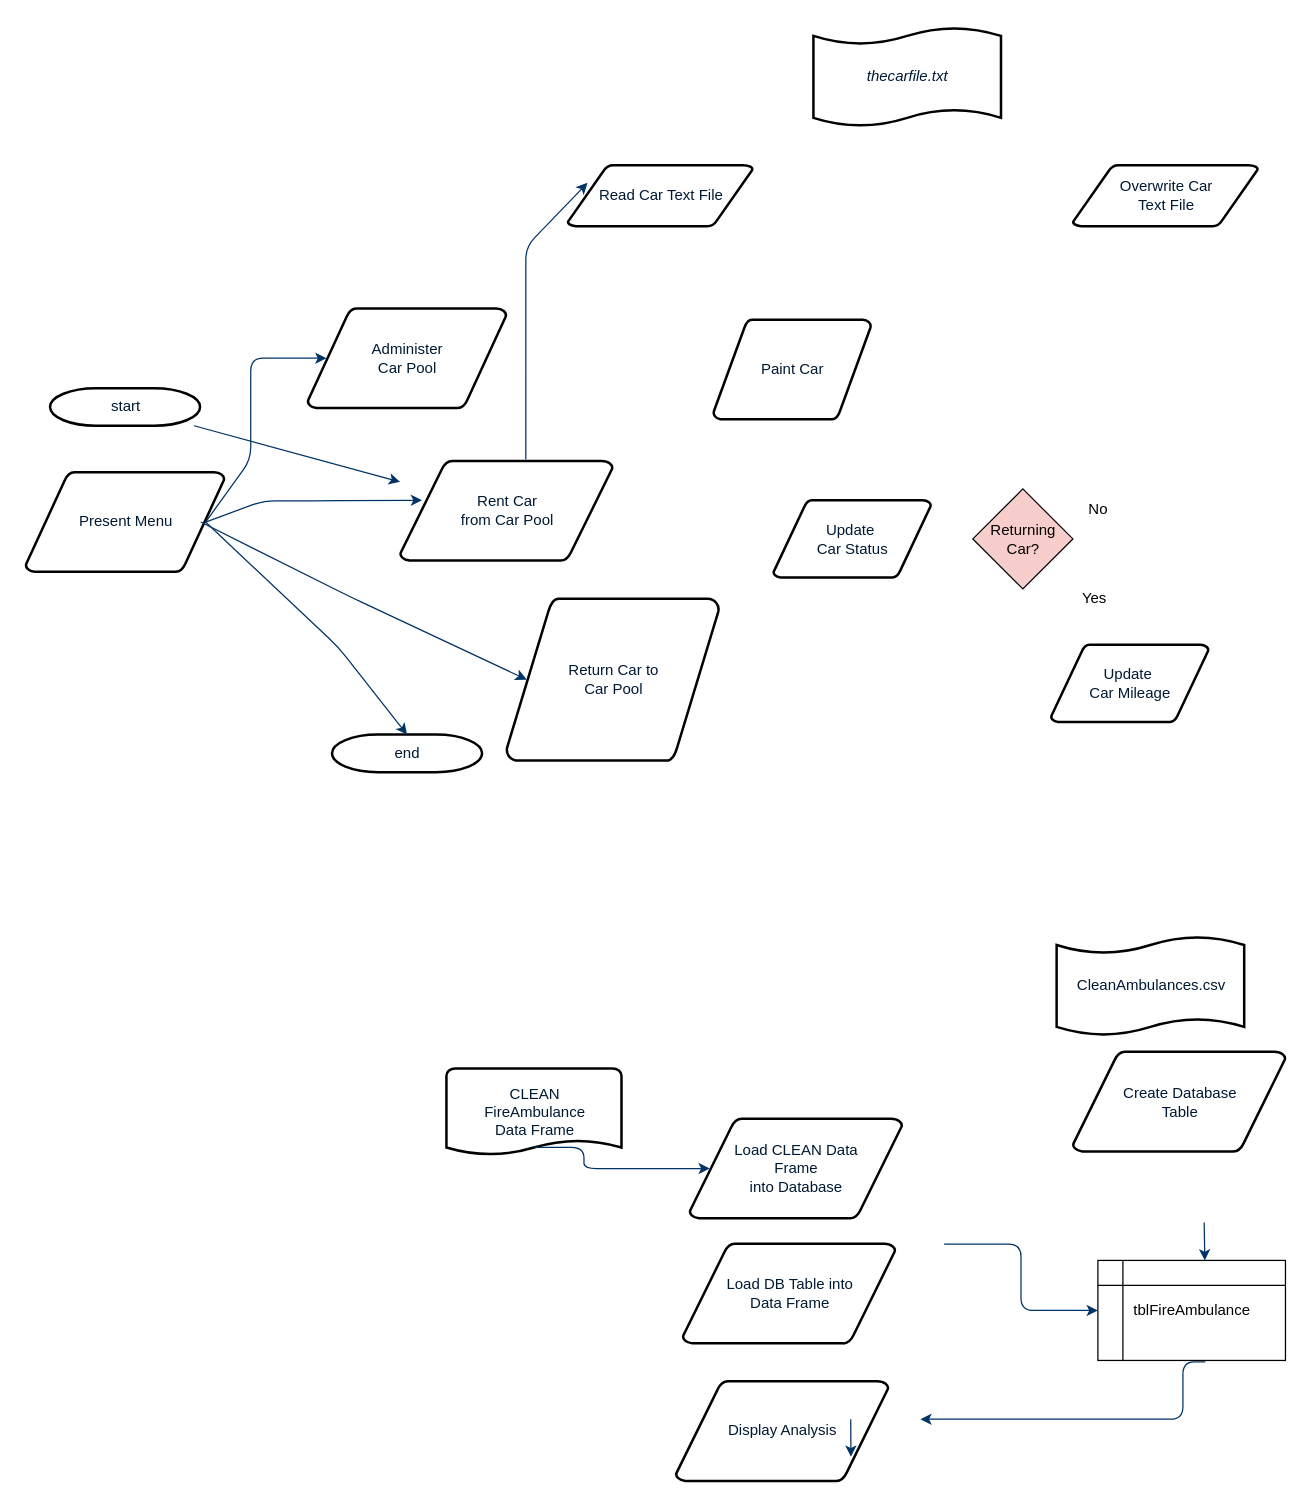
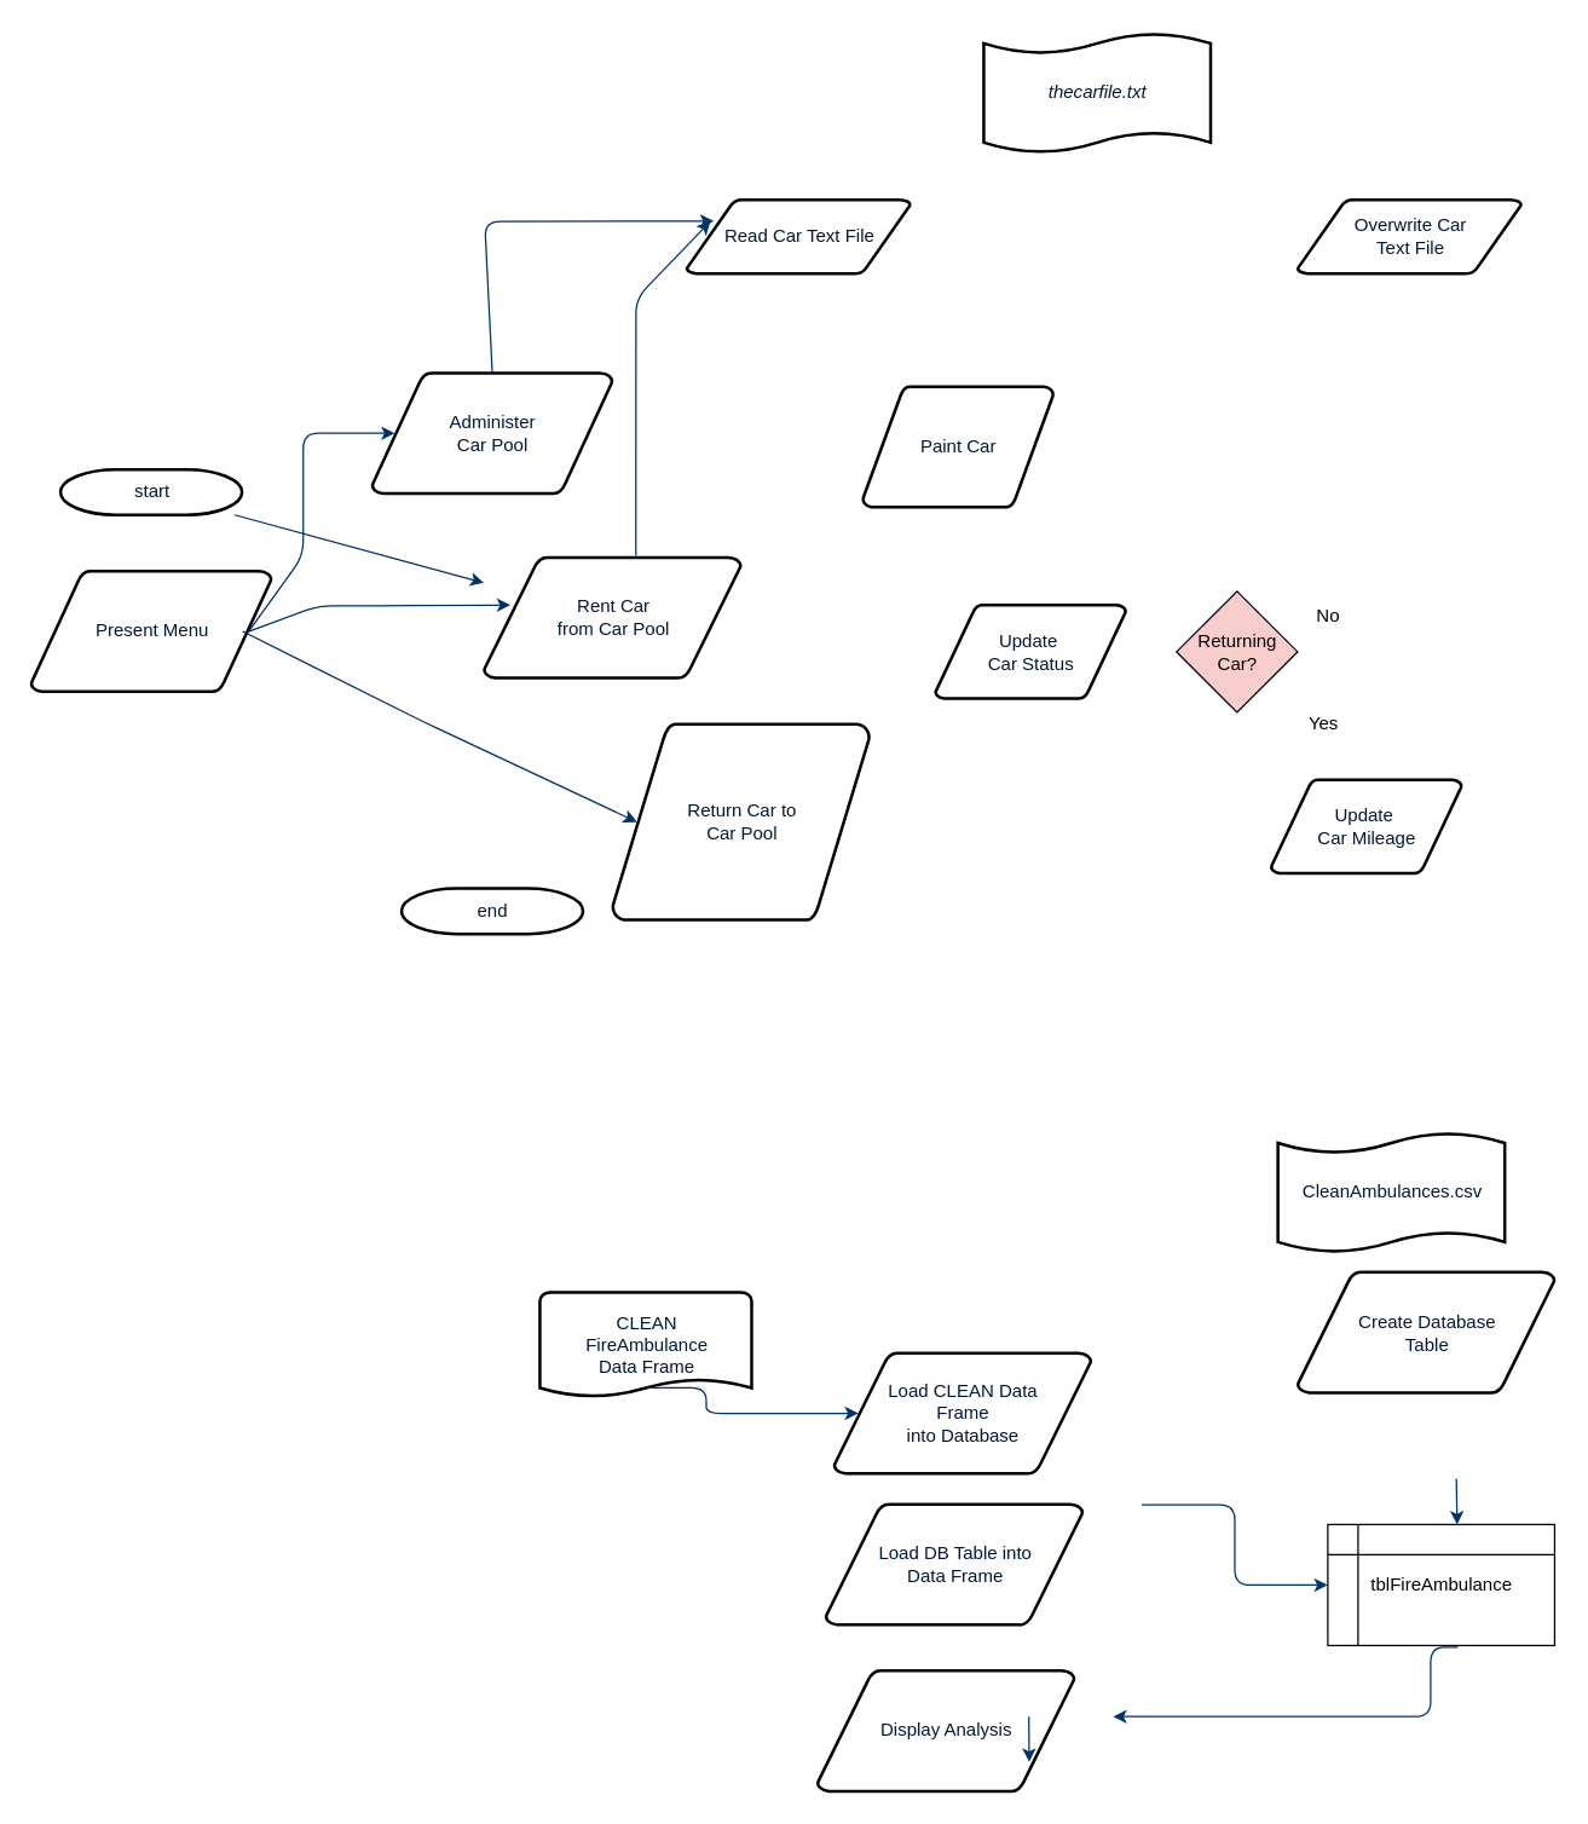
  <mxCell id="0" />
  <mxCell id="1" parent="0" />
  <mxCell id="2" value="start" style="shape=mxgraph.flowchart.terminator;fillColor=#FFFFFF;strokeColor=#000000;strokeWidth=2;gradientColor=none;gradientDirection=north;fontColor=#001933;fontStyle=0;html=1;" parent="1" vertex="1"><mxGeometry x="39.5" y="310" width="120" height="30" as="geometry" /></mxCell>
  <mxCell id="3" value="Administer&lt;br&gt;Car Pool" style="shape=mxgraph.flowchart.data;fillColor=#FFFFFF;strokeColor=#000000;strokeWidth=2;gradientColor=none;gradientDirection=north;fontColor=#001933;fontStyle=0;html=1;" parent="1" vertex="1"><mxGeometry x="245.5" y="246" width="159" height="80" as="geometry" /></mxCell>
  <mxCell id="4" value="Present Menu" style="shape=mxgraph.flowchart.data;fillColor=#FFFFFF;strokeColor=#000000;strokeWidth=2;gradientColor=none;gradientDirection=north;fontColor=#001933;fontStyle=0;html=1;" parent="1" vertex="1"><mxGeometry x="20" y="377" width="159" height="80" as="geometry" /></mxCell>
  <mxCell id="5" style="fontColor=#001933;fontStyle=1;strokeColor=#003366;strokeWidth=1;html=1;" parent="1" source="2" target="7" edge="1"><mxGeometry relative="1" as="geometry"><mxPoint x="85.5" y="265" as="targetPoint" /></mxGeometry></mxCell>
  <mxCell id="6" style="fontColor=#001933;fontStyle=1;strokeColor=#003366;strokeWidth=1;html=1;entryX=0.095;entryY=0.5;entryDx=0;entryDy=0;entryPerimeter=0;exitX=0.905;exitY=0.5;exitDx=0;exitDy=0;exitPerimeter=0;" parent="1" source="4" target="3" edge="1"><mxGeometry relative="1" as="geometry"><mxPoint x="99.5" y="478" as="targetPoint" /><Array as="points"><mxPoint x="200" y="367" /><mxPoint x="200" y="286" /></Array></mxGeometry></mxCell>
  <mxCell id="7" value="Rent Car&lt;br&gt;from Car Pool" style="shape=mxgraph.flowchart.data;fillColor=#FFFFFF;strokeColor=#000000;strokeWidth=2;gradientColor=none;gradientDirection=north;fontColor=#001933;fontStyle=0;html=1;" parent="1" vertex="1"><mxGeometry x="319.5" y="368" width="170" height="80" as="geometry" /></mxCell>
  <mxCell id="8" value="&lt;i&gt;thecarfile.txt&lt;/i&gt;" style="shape=mxgraph.flowchart.paper_tape;fillColor=#FFFFFF;strokeColor=#000000;strokeWidth=2;gradientColor=none;gradientDirection=north;fontColor=#001933;fontStyle=0;html=1;" parent="1" vertex="1"><mxGeometry x="650" y="20.5" width="150" height="81" as="geometry" /></mxCell>
  <mxCell id="9" value="CleanAmbulances.csv" style="shape=mxgraph.flowchart.paper_tape;fillColor=#FFFFFF;strokeColor=#000000;strokeWidth=2;gradientColor=none;gradientDirection=north;fontColor=#001933;fontStyle=0;html=1;" parent="1" vertex="1"><mxGeometry x="844.5" y="747.5" width="150" height="81" as="geometry" /></mxCell>
  <mxCell id="10" value="Create Database&lt;br&gt;Table" style="shape=mxgraph.flowchart.data;fillColor=#FFFFFF;strokeColor=#000000;strokeWidth=2;gradientColor=none;gradientDirection=north;fontColor=#001933;fontStyle=0;html=1;" parent="1" vertex="1"><mxGeometry x="857.5" y="840.5" width="170" height="80" as="geometry" /></mxCell>
  <mxCell id="11" value="tblFireAmbulance" style="shape=internalStorage;whiteSpace=wrap;html=1;backgroundOutline=1;" parent="1" vertex="1"><mxGeometry x="877.5" y="1007.5" width="150" height="80" as="geometry" /></mxCell>
  <mxCell id="12" value="" style="edgeStyle=elbowEdgeStyle;elbow=horizontal;fontColor=#001933;fontStyle=1;strokeColor=#003366;strokeWidth=1;html=1;exitX=0.5;exitY=1;exitDx=0;exitDy=0;exitPerimeter=0;" parent="1" target="11" edge="1"><mxGeometry x="397.5" y="290.5" width="100" height="100" as="geometry"><mxPoint x="962.5" y="977.167" as="sourcePoint" /><mxPoint x="871.5" y="948.5" as="targetPoint" /></mxGeometry></mxCell>
  <mxCell id="13" value="" style="edgeStyle=elbowEdgeStyle;elbow=horizontal;fontColor=#001933;fontStyle=1;strokeColor=#003366;strokeWidth=1;html=1;exitX=0.573;exitY=1.013;exitDx=0;exitDy=0;exitPerimeter=0;" parent="1" source="11" edge="1"><mxGeometry x="412.5" y="347.5" width="100" height="100" as="geometry"><mxPoint x="750.5" y="1164.5" as="sourcePoint" /><mxPoint x="735.5" y="1134.5" as="targetPoint" /><Array as="points"><mxPoint x="945.5" y="1114.5" /></Array></mxGeometry></mxCell>
  <mxCell id="14" value="Load DB Table into&lt;br&gt;Data Frame" style="shape=mxgraph.flowchart.data;fillColor=#FFFFFF;strokeColor=#000000;strokeWidth=2;gradientColor=none;gradientDirection=north;fontColor=#001933;fontStyle=0;html=1;" parent="1" vertex="1"><mxGeometry x="545.5" y="994" width="170" height="80" as="geometry" /></mxCell>
  <mxCell id="15" value="CLEAN &lt;br&gt;FireAmbulance &lt;br&gt;Data Frame" style="shape=mxgraph.flowchart.document;fillColor=#FFFFFF;strokeColor=#000000;strokeWidth=2;gradientColor=none;gradientDirection=north;fontColor=#001933;fontStyle=0;html=1;" parent="1" vertex="1"><mxGeometry x="356.5" y="854" width="140" height="70" as="geometry" /></mxCell>
  <mxCell id="16" value="Load CLEAN Data &lt;br&gt;Frame&lt;br&gt;into Database" style="shape=mxgraph.flowchart.data;fillColor=#FFFFFF;strokeColor=#000000;strokeWidth=2;gradientColor=none;gradientDirection=north;fontColor=#001933;fontStyle=0;html=1;" parent="1" vertex="1"><mxGeometry x="551" y="894" width="170" height="80" as="geometry" /></mxCell>
  <mxCell id="17" value="" style="edgeStyle=elbowEdgeStyle;elbow=horizontal;fontColor=#001933;fontStyle=1;strokeColor=#003366;strokeWidth=1;html=1;exitX=0.905;exitY=0.5;exitDx=0;exitDy=0;exitPerimeter=0;" parent="1" target="11" edge="1"><mxGeometry x="407.5" y="250.5" width="100" height="100" as="geometry"><mxPoint x="754.5" y="994.5" as="sourcePoint" /><mxPoint x="972.5" y="1017.5" as="targetPoint" /></mxGeometry></mxCell>
  <mxCell id="18" value="Display Analysis" style="shape=mxgraph.flowchart.data;fillColor=#FFFFFF;strokeColor=#000000;strokeWidth=2;gradientColor=none;gradientDirection=north;fontColor=#001933;fontStyle=0;html=1;" parent="1" vertex="1"><mxGeometry x="540" y="1104" width="170" height="80" as="geometry" /></mxCell>
  <mxCell id="19" value="" style="edgeStyle=elbowEdgeStyle;elbow=horizontal;fontColor=#001933;fontStyle=1;strokeColor=#003366;strokeWidth=1;html=1;exitX=0.5;exitY=1;exitDx=0;exitDy=0;exitPerimeter=0;" parent="1" edge="1"><mxGeometry x="405.5" y="57.5" width="100" height="100" as="geometry"><mxPoint x="679.833" y="1134.5" as="sourcePoint" /><mxPoint x="679.833" y="1164.5" as="targetPoint" /></mxGeometry></mxCell>
  <mxCell id="20" value="" style="edgeStyle=elbowEdgeStyle;elbow=horizontal;fontColor=#001933;fontStyle=1;strokeColor=#003366;strokeWidth=1;html=1;exitX=0.5;exitY=0.9;exitDx=0;exitDy=0;exitPerimeter=0;entryX=0.095;entryY=0.5;entryDx=0;entryDy=0;entryPerimeter=0;" parent="1" source="15" target="16" edge="1"><mxGeometry x="366.5" y="7" width="100" height="100" as="geometry"><mxPoint x="632.167" y="1124.667" as="sourcePoint" /><mxPoint x="632.167" y="1164" as="targetPoint" /><Array as="points"><mxPoint x="466.5" y="940" /></Array></mxGeometry></mxCell>
  <mxCell id="21" value="Return Car to&lt;br&gt;Car Pool" style="shape=mxgraph.flowchart.data;fillColor=#FFFFFF;strokeColor=#000000;strokeWidth=2;gradientColor=none;gradientDirection=north;fontColor=#001933;fontStyle=0;html=1;" vertex="1" parent="1"><mxGeometry x="404.5" y="478" width="170" height="130" as="geometry" /></mxCell>
  <mxCell id="22" value="end" style="shape=mxgraph.flowchart.terminator;fillColor=#FFFFFF;strokeColor=#000000;strokeWidth=2;gradientColor=none;gradientDirection=north;fontColor=#001933;fontStyle=0;html=1;" vertex="1" parent="1"><mxGeometry x="265" y="587" width="120" height="30" as="geometry" /></mxCell>
  <mxCell id="23" value="Read Car Text File" style="shape=mxgraph.flowchart.data;fillColor=#FFFFFF;strokeColor=#000000;strokeWidth=2;gradientColor=none;gradientDirection=north;fontColor=#001933;fontStyle=0;html=1;" vertex="1" parent="1"><mxGeometry x="453.5" y="131.5" width="148" height="49" as="geometry" /></mxCell>
  <mxCell id="24" value="Paint Car" style="shape=mxgraph.flowchart.data;fillColor=#FFFFFF;strokeColor=#000000;strokeWidth=2;gradientColor=none;gradientDirection=north;fontColor=#001933;fontStyle=0;html=1;" vertex="1" parent="1"><mxGeometry x="570" y="255" width="126" height="80" as="geometry" /></mxCell>
  <mxCell id="25" value="Update&amp;nbsp;&lt;br&gt;Car Status" style="shape=mxgraph.flowchart.data;fillColor=#FFFFFF;strokeColor=#000000;strokeWidth=2;gradientColor=none;gradientDirection=north;fontColor=#001933;fontStyle=0;html=1;" vertex="1" parent="1"><mxGeometry x="618" y="399.5" width="126" height="62" as="geometry" /></mxCell>
  <mxCell id="26" value="Yes" style="text;html=1;strokeColor=none;fillColor=none;align=center;verticalAlign=middle;whiteSpace=wrap;rounded=0;" vertex="1" parent="1"><mxGeometry x="840" y="461.5" width="70" height="33" as="geometry" /></mxCell>
  <mxCell id="27" value="No" style="text;html=1;strokeColor=none;fillColor=none;align=center;verticalAlign=middle;whiteSpace=wrap;rounded=0;" vertex="1" parent="1"><mxGeometry x="842.5" y="390.5" width="70" height="33" as="geometry" /></mxCell>
  <mxCell id="28" value="Returning Car?" style="rhombus;whiteSpace=wrap;html=1;fillColor=#f8cecc;" vertex="1" parent="1"><mxGeometry x="777.5" y="390.5" width="80" height="80" as="geometry" /></mxCell>
  <mxCell id="29" value="Update&amp;nbsp;&lt;br&gt;Car Mileage" style="shape=mxgraph.flowchart.data;fillColor=#FFFFFF;strokeColor=#000000;strokeWidth=2;gradientColor=none;gradientDirection=north;fontColor=#001933;fontStyle=0;html=1;" vertex="1" parent="1"><mxGeometry x="840" y="515" width="126" height="62" as="geometry" /></mxCell>
  <mxCell id="30" value="Overwrite Car &lt;br&gt;Text File" style="shape=mxgraph.flowchart.data;fillColor=#FFFFFF;strokeColor=#000000;strokeWidth=2;gradientColor=none;gradientDirection=north;fontColor=#001933;fontStyle=0;html=1;" vertex="1" parent="1"><mxGeometry x="857.5" y="131.5" width="148" height="49" as="geometry" /></mxCell>
  <mxCell id="31" style="fontColor=#001933;fontStyle=1;strokeColor=#003366;strokeWidth=1;html=1;entryX=0.103;entryY=0.395;entryDx=0;entryDy=0;entryPerimeter=0;exitX=0.905;exitY=0.5;exitDx=0;exitDy=0;exitPerimeter=0;" edge="1" parent="1" source="4" target="7"><mxGeometry relative="1" as="geometry"><mxPoint x="270.605" y="296" as="targetPoint" /><mxPoint x="173.895" y="427" as="sourcePoint" /><Array as="points"><mxPoint x="210" y="400" /><mxPoint x="260" y="400" /></Array></mxGeometry></mxCell>
  <mxCell id="32" style="fontColor=#001933;fontStyle=1;strokeColor=#003366;strokeWidth=1;html=1;entryX=0.095;entryY=0.5;entryDx=0;entryDy=0;entryPerimeter=0;" edge="1" parent="1" target="21"><mxGeometry relative="1" as="geometry"><mxPoint x="347.01" y="409.6" as="targetPoint" /><mxPoint x="160" y="417" as="sourcePoint" /><Array as="points"><mxPoint x="280" y="477" /></Array></mxGeometry></mxCell>
- <mxCell id="33" style="fontColor=#001933;fontStyle=1;strokeColor=#003366;strokeWidth=1;html=1;entryX=0.5;entryY=0;entryDx=0;entryDy=0;entryPerimeter=0;exitX=0.905;exitY=0.5;exitDx=0;exitDy=0;exitPerimeter=0;" edge="1" parent="1" source="4" target="22"><mxGeometry relative="1" as="geometry"><mxPoint x="430.65" y="528" as="targetPoint" /><mxPoint x="170" y="427" as="sourcePoint" /><Array as="points"><mxPoint x="270" y="517" /></Array></mxGeometry></mxCell>
+ <mxCell id="34" style="fontColor=#001933;fontStyle=1;strokeColor=#003366;strokeWidth=1;html=1;entryX=0.121;entryY=0.29;entryDx=0;entryDy=0;entryPerimeter=0;exitX=0.5;exitY=0;exitDx=0;exitDy=0;exitPerimeter=0;" edge="1" parent="1" source="3" target="23"><mxGeometry relative="1" as="geometry"><mxPoint x="270.605" y="296" as="targetPoint" /><mxPoint x="173.895" y="427" as="sourcePoint" /><Array as="points"><mxPoint x="320" y="146" /></Array></mxGeometry></mxCell>
  <mxCell id="35" style="fontColor=#001933;fontStyle=1;strokeColor=#003366;strokeWidth=1;html=1;entryX=0.107;entryY=0.29;entryDx=0;entryDy=0;entryPerimeter=0;exitX=0.591;exitY=-0.012;exitDx=0;exitDy=0;exitPerimeter=0;" edge="1" parent="1" source="7" target="23"><mxGeometry relative="1" as="geometry"><mxPoint x="481.408" y="155.71" as="targetPoint" /><mxPoint x="335" y="256" as="sourcePoint" /><Array as="points"><mxPoint x="420" y="197" /></Array></mxGeometry></mxCell>
